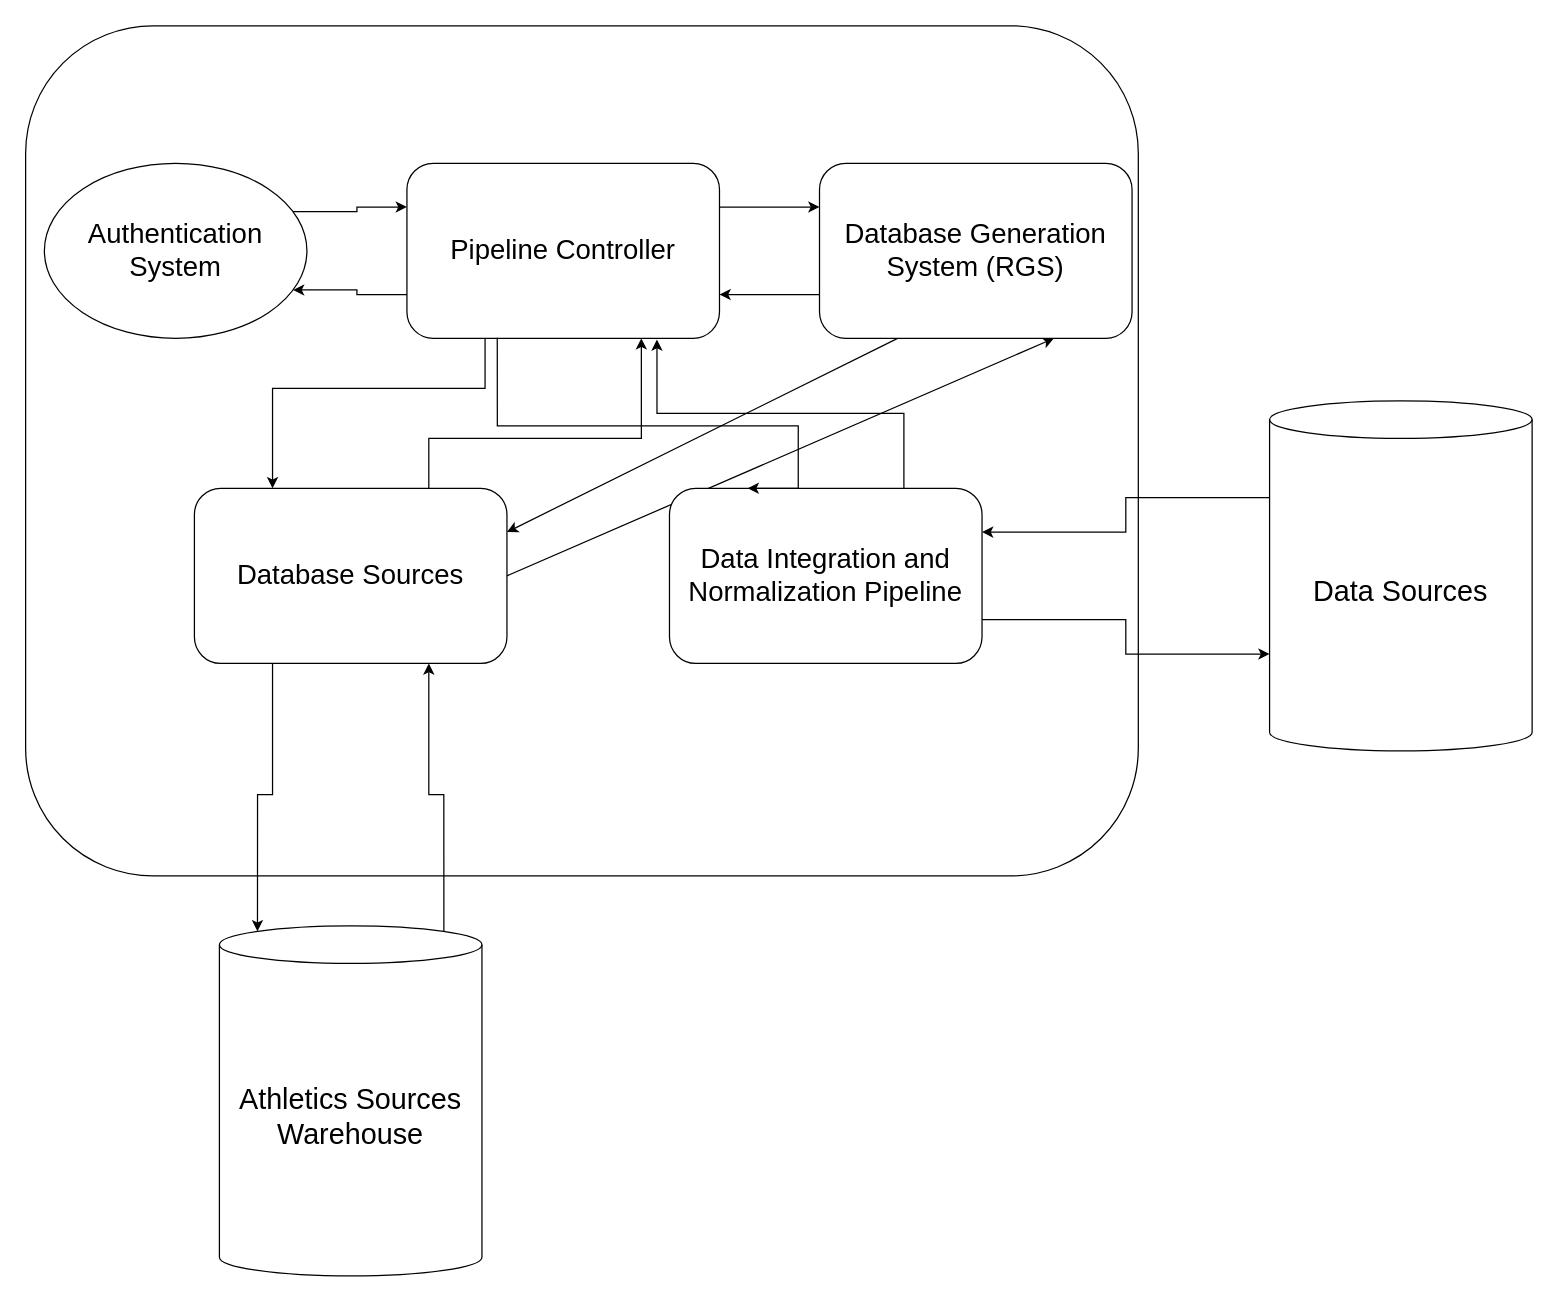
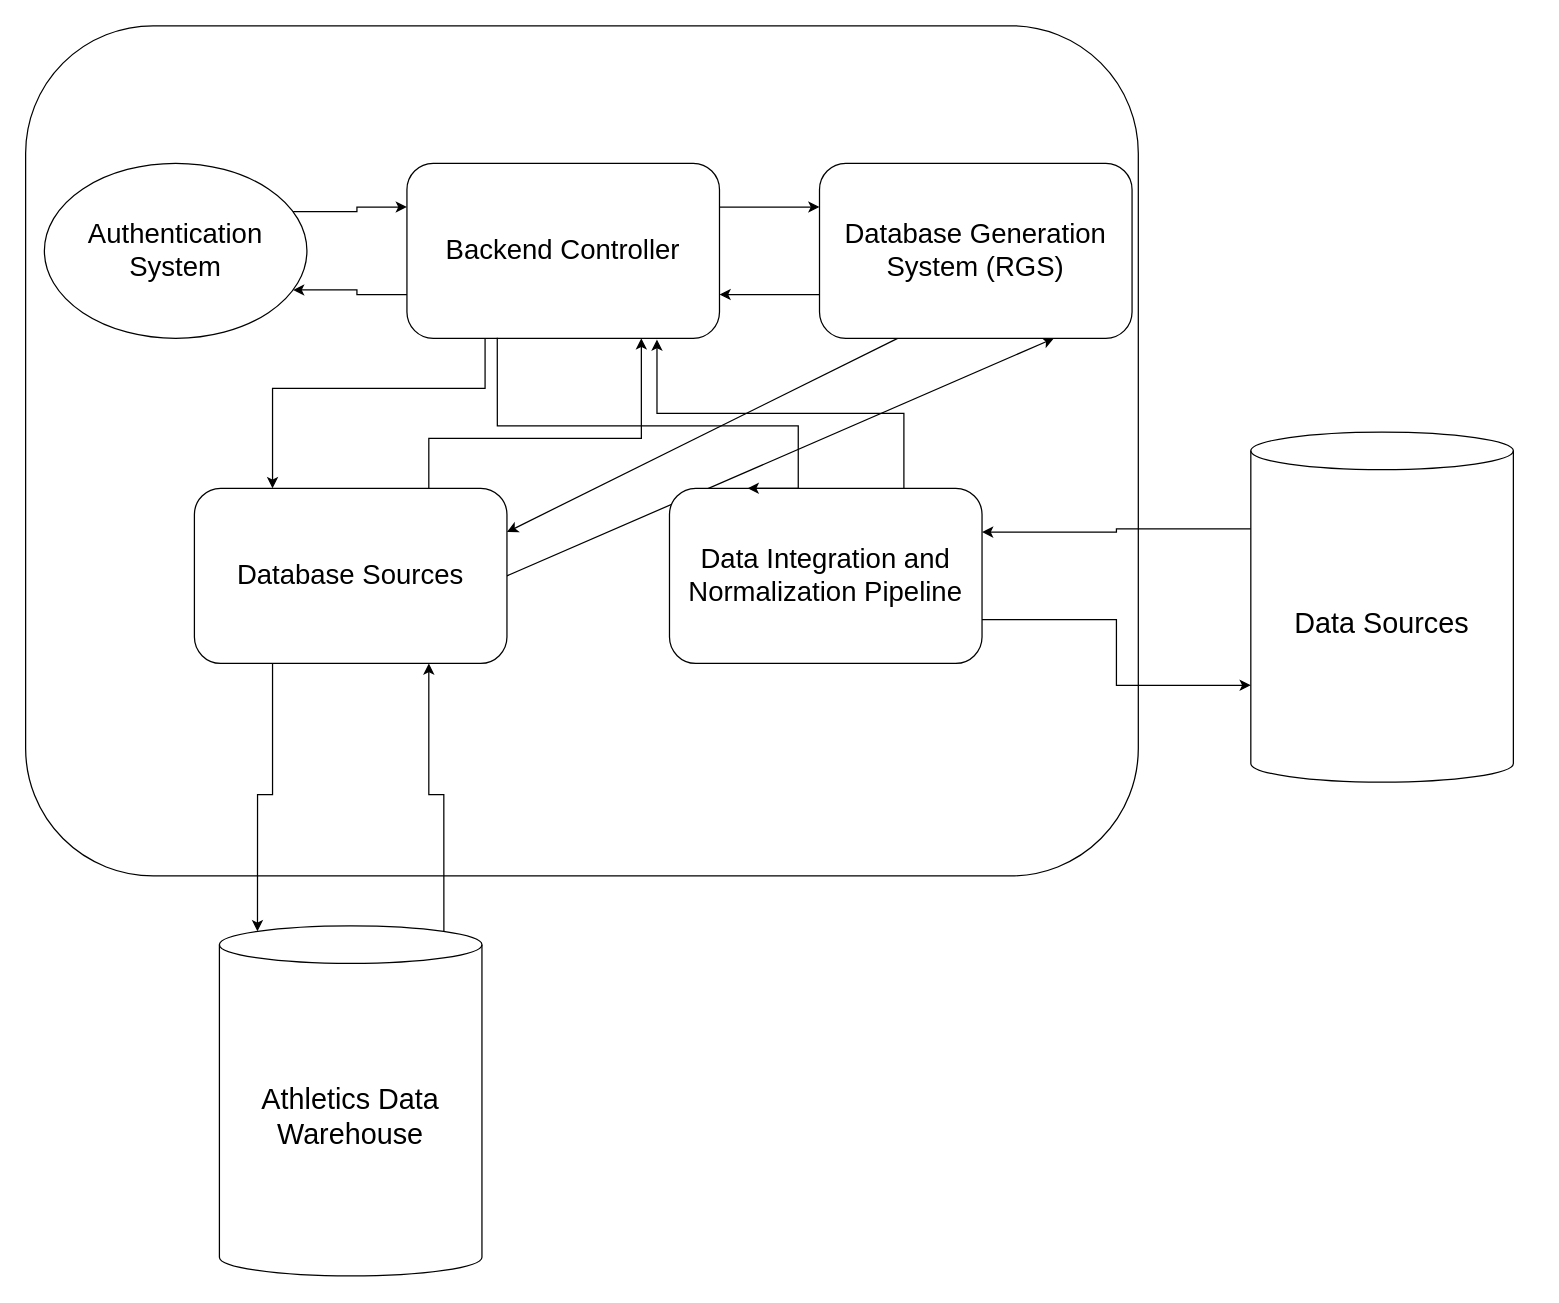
  <mxCell id="0" />
  <mxCell id="1" parent="0" />
  <mxCell id="2" value="" style="rounded=1;whiteSpace=wrap;html=1;" vertex="1" parent="1"><mxGeometry x="20" y="20" width="890" height="680" as="geometry" /></mxCell>
  <mxCell id="3" style="edgeStyle=orthogonalEdgeStyle;rounded=0;orthogonalLoop=1;jettySize=auto;html=1;exitX=0;exitY=0.75;exitDx=0;exitDy=0;entryX=1;entryY=0.75;entryDx=0;entryDy=0;" edge="1" parent="1" source="6" target="8"><mxGeometry relative="1" as="geometry" /></mxCell>
  <mxCell id="4" style="edgeStyle=orthogonalEdgeStyle;rounded=0;orthogonalLoop=1;jettySize=auto;html=1;exitX=1;exitY=0.25;exitDx=0;exitDy=0;entryX=0;entryY=0.25;entryDx=0;entryDy=0;" edge="1" parent="1" source="6" target="17"><mxGeometry relative="1" as="geometry" /></mxCell>
  <mxCell id="5" style="edgeStyle=orthogonalEdgeStyle;rounded=0;orthogonalLoop=1;jettySize=auto;html=1;exitX=0.25;exitY=1;exitDx=0;exitDy=0;entryX=0.25;entryY=0;entryDx=0;entryDy=0;" edge="1" parent="1" source="6" target="11"><mxGeometry relative="1" as="geometry"><Array as="points"><mxPoint x="388" y="310" /><mxPoint x="218" y="310" /></Array></mxGeometry></mxCell>
- <mxCell id="6" value="&lt;font style=&quot;font-size: 22px;&quot;&gt;Pipeline Controller&lt;/font&gt;" style="rounded=1;whiteSpace=wrap;html=1;" vertex="1" parent="1"><mxGeometry x="325" y="130" width="250" height="140" as="geometry" /></mxCell>
+ <mxCell id="6" value="&lt;font style=&quot;font-size: 22px;&quot;&gt;Backend Controller&lt;/font&gt;" style="rounded=1;whiteSpace=wrap;html=1;" vertex="1" parent="1"><mxGeometry x="325" y="130" width="250" height="140" as="geometry" /></mxCell>
  <mxCell id="7" style="edgeStyle=orthogonalEdgeStyle;rounded=0;orthogonalLoop=1;jettySize=auto;html=1;exitX=1;exitY=0.25;exitDx=0;exitDy=0;entryX=0;entryY=0.25;entryDx=0;entryDy=0;" edge="1" parent="1" source="8" target="6"><mxGeometry relative="1" as="geometry" /></mxCell>
  <mxCell id="8" value="&lt;font style=&quot;font-size: 22px;&quot;&gt;Authentication System&lt;/font&gt;" style="ellipse;whiteSpace=wrap;html=1;" vertex="1" parent="1"><mxGeometry x="35" y="130" width="210" height="140" as="geometry" /></mxCell>
  <mxCell id="9" style="edgeStyle=orthogonalEdgeStyle;rounded=0;orthogonalLoop=1;jettySize=auto;html=1;exitX=0.75;exitY=0;exitDx=0;exitDy=0;entryX=0.75;entryY=1;entryDx=0;entryDy=0;" edge="1" parent="1" source="11" target="6"><mxGeometry relative="1" as="geometry"><Array as="points"><mxPoint x="343" y="350" /><mxPoint x="513" y="350" /></Array></mxGeometry></mxCell>
  <mxCell id="10" style="rounded=0;orthogonalLoop=1;jettySize=auto;html=1;exitX=1;exitY=0.5;exitDx=0;exitDy=0;entryX=0.75;entryY=1;entryDx=0;entryDy=0;" edge="1" parent="1" source="11" target="17"><mxGeometry relative="1" as="geometry" /></mxCell>
  <mxCell id="11" value="&lt;font style=&quot;font-size: 22px;&quot;&gt;Database Sources&lt;/font&gt;" style="rounded=1;whiteSpace=wrap;html=1;" vertex="1" parent="1"><mxGeometry x="155" y="390" width="250" height="140" as="geometry" /></mxCell>
  <mxCell id="12" style="edgeStyle=orthogonalEdgeStyle;rounded=0;orthogonalLoop=1;jettySize=auto;html=1;exitX=0.855;exitY=0;exitDx=0;exitDy=4.35;exitPerimeter=0;entryX=0.75;entryY=1;entryDx=0;entryDy=0;" edge="1" parent="1" source="13" target="11"><mxGeometry relative="1" as="geometry" /></mxCell>
- <mxCell id="13" value="&lt;font style=&quot;font-size: 23px;&quot;&gt;Athletics Sources Warehouse&lt;/font&gt;" style="shape=cylinder3;whiteSpace=wrap;html=1;boundedLbl=1;backgroundOutline=1;size=15;" vertex="1" parent="1"><mxGeometry x="175" y="740" width="210" height="280" as="geometry" /></mxCell>
+ <mxCell id="13" value="&lt;font style=&quot;font-size: 23px;&quot;&gt;Athletics Data Warehouse&lt;/font&gt;" style="shape=cylinder3;whiteSpace=wrap;html=1;boundedLbl=1;backgroundOutline=1;size=15;" vertex="1" parent="1"><mxGeometry x="175" y="740" width="210" height="280" as="geometry" /></mxCell>
  <mxCell id="14" style="edgeStyle=orthogonalEdgeStyle;rounded=0;orthogonalLoop=1;jettySize=auto;html=1;exitX=0.25;exitY=1;exitDx=0;exitDy=0;entryX=0.145;entryY=0;entryDx=0;entryDy=4.35;entryPerimeter=0;" edge="1" parent="1" source="11" target="13"><mxGeometry relative="1" as="geometry" /></mxCell>
  <mxCell id="15" style="edgeStyle=orthogonalEdgeStyle;rounded=0;orthogonalLoop=1;jettySize=auto;html=1;exitX=0;exitY=0.75;exitDx=0;exitDy=0;entryX=1;entryY=0.75;entryDx=0;entryDy=0;" edge="1" parent="1" source="17" target="6"><mxGeometry relative="1" as="geometry" /></mxCell>
  <mxCell id="16" style="rounded=0;orthogonalLoop=1;jettySize=auto;html=1;exitX=0.25;exitY=1;exitDx=0;exitDy=0;entryX=1;entryY=0.25;entryDx=0;entryDy=0;" edge="1" parent="1" source="17" target="11"><mxGeometry relative="1" as="geometry" /></mxCell>
  <mxCell id="17" value="&lt;font style=&quot;font-size: 22px;&quot;&gt;Database Generation System (RGS)&lt;/font&gt;" style="rounded=1;whiteSpace=wrap;html=1;" vertex="1" parent="1"><mxGeometry x="655" y="130" width="250" height="140" as="geometry" /></mxCell>
  <mxCell id="18" value="&lt;font style=&quot;font-size: 22px;&quot;&gt;Data Integration and Normalization Pipeline&lt;/font&gt;" style="rounded=1;whiteSpace=wrap;html=1;" vertex="1" parent="1"><mxGeometry x="535" y="390" width="250" height="140" as="geometry" /></mxCell>
  <mxCell id="19" style="edgeStyle=orthogonalEdgeStyle;rounded=0;orthogonalLoop=1;jettySize=auto;html=1;exitX=0.75;exitY=0;exitDx=0;exitDy=0;entryX=0.8;entryY=1.007;entryDx=0;entryDy=0;entryPerimeter=0;" edge="1" parent="1" source="18" target="6"><mxGeometry relative="1" as="geometry" /></mxCell>
  <mxCell id="20" style="edgeStyle=orthogonalEdgeStyle;rounded=0;orthogonalLoop=1;jettySize=auto;html=1;exitX=0.25;exitY=0;exitDx=0;exitDy=0;entryX=0.289;entryY=0.997;entryDx=0;entryDy=0;entryPerimeter=0;startArrow=classic;startFill=1;endArrow=none;endFill=0;" edge="1" parent="1" source="18" target="6"><mxGeometry relative="1" as="geometry"><Array as="points"><mxPoint x="638" y="340" /><mxPoint x="397" y="340" /></Array></mxGeometry></mxCell>
  <mxCell id="21" style="edgeStyle=orthogonalEdgeStyle;rounded=0;orthogonalLoop=1;jettySize=auto;html=1;exitX=0;exitY=0;exitDx=0;exitDy=77.5;exitPerimeter=0;entryX=1;entryY=0.25;entryDx=0;entryDy=0;" edge="1" parent="1" source="22" target="18"><mxGeometry relative="1" as="geometry" /></mxCell>
- <mxCell id="22" value="&lt;font style=&quot;font-size: 23px;&quot;&gt;Data Sources&lt;/font&gt;" style="shape=cylinder3;whiteSpace=wrap;html=1;boundedLbl=1;backgroundOutline=1;size=15;" vertex="1" parent="1"><mxGeometry x="1015" y="320" width="210" height="280" as="geometry" /></mxCell>
+ <mxCell id="22" value="&lt;font style=&quot;font-size: 23px;&quot;&gt;Data Sources&lt;/font&gt;" style="shape=cylinder3;whiteSpace=wrap;html=1;boundedLbl=1;backgroundOutline=1;size=15;" vertex="1" parent="1"><mxGeometry x="1000" y="345" width="210" height="280" as="geometry" /></mxCell>
  <mxCell id="23" style="edgeStyle=orthogonalEdgeStyle;rounded=0;orthogonalLoop=1;jettySize=auto;html=1;exitX=1;exitY=0.75;exitDx=0;exitDy=0;entryX=0;entryY=0;entryDx=0;entryDy=202.5;entryPerimeter=0;" edge="1" parent="1" source="18" target="22"><mxGeometry relative="1" as="geometry" /></mxCell>
